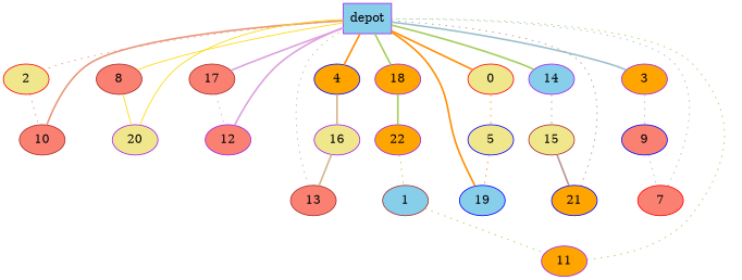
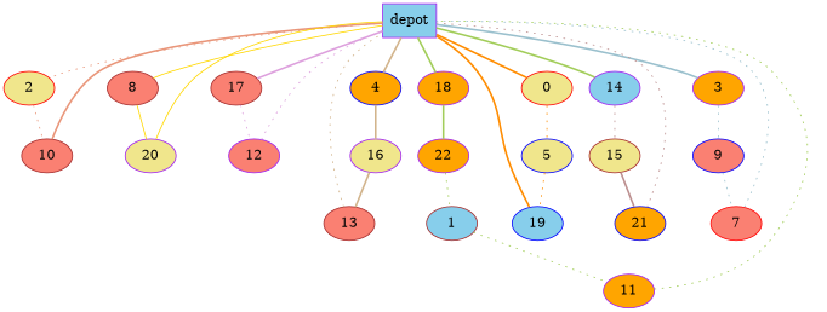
  graph {
    node [color=purple fillcolor=salmon shape=ellipse style=filled]
    edge [color=darkolivegreen3 style=dotted]
    n1 [fillcolor=skyblue label=depot shape=box]
    2 [color=red fillcolor=khaki]
    8 [color=brown]
    17 [color=brown]
    4 [color=blue fillcolor=orange]
    n6 [color=red fillcolor=khaki label=0]
    14 [fillcolor=skyblue]
    18 [fillcolor=orange]
    3 [fillcolor=orange]
    10 [color=brown]
    20 [fillcolor=khaki]
    12
    16 [fillcolor=khaki]
    5 [color=blue fillcolor=khaki]
    15 [color=brown fillcolor=khaki]
    22 [fillcolor=orange]
    9 [color=blue]
    13 [color=brown]
    19 [color=blue fillcolor=skyblue]
    21 [color=blue fillcolor=orange]
    1 [color=brown fillcolor=skyblue]
    11 [fillcolor=orange]
    7 [color=red]
    n1 -- 2 [color=darksalmon]
    n1 -- 8 [color=gold style=""]
    n1 -- 17 [color=plum style=bold]
-   n1 -- 4 [color=darkorange style=bold]
+   n1 -- 4 [color=tan style=bold]
    n1 -- n6 [color=darkorange style=bold]
    n1 -- 14 [style=bold]
    n1 -- 18 [style=bold]
    n1 -- 3 [color=lightblue3 style=bold]
    2 -- 10 [color=darksalmon]
    8 -- 20 [color=gold style=""]
    17 -- 12 [color=plum]
    4 -- 16 [color=tan style=bold]
    n6 -- 5 [color=darkorange]
    14 -- 15 [color=rosybrown]
    18 -- 22 [style=bold]
    3 -- 9 [color=lightblue3]
    10 -- n1 [color=darksalmon style=bold]
    20 -- n1 [color=gold style=""]
-   12 -- n1 [color=plum style=bold]
+   12 -- n1 [color=plum]
    16 -- 13 [color=tan style=bold]
    5 -- 19 [color=darkorange]
    15 -- 21 [color=rosybrown style=bold]
    22 -- 1
    9 -- 7 [color=lightblue3]
    13 -- n1 [color=tan]
    19 -- n1 [color=darkorange style=bold]
    21 -- n1 [color=rosybrown]
    1 -- 11
    11 -- n1
    7 -- n1 [color=lightblue3]
  }
